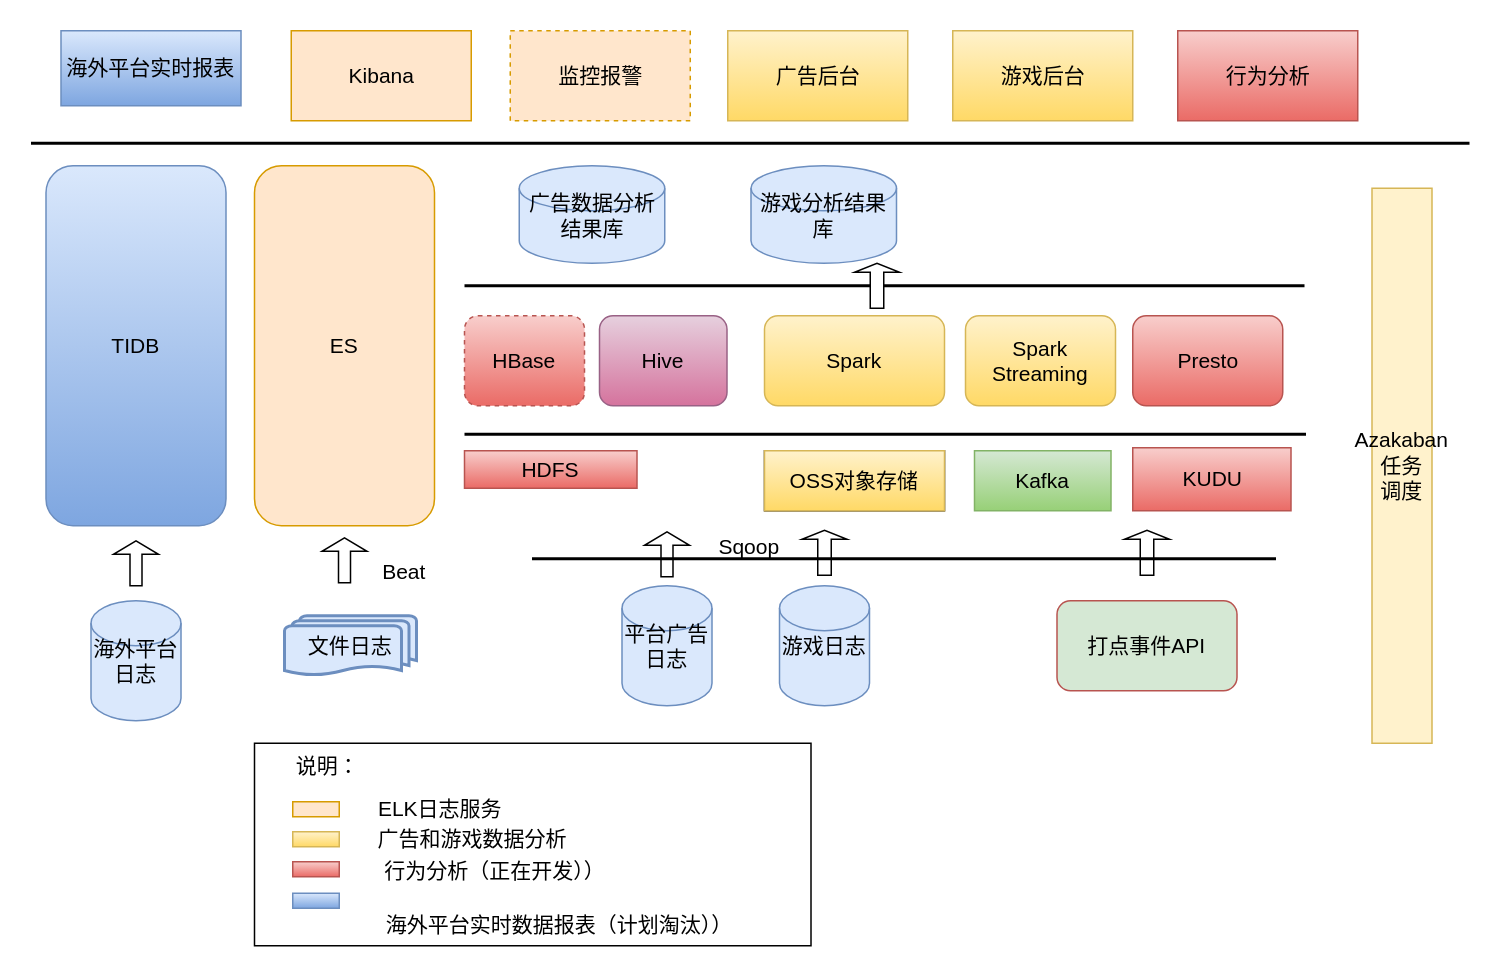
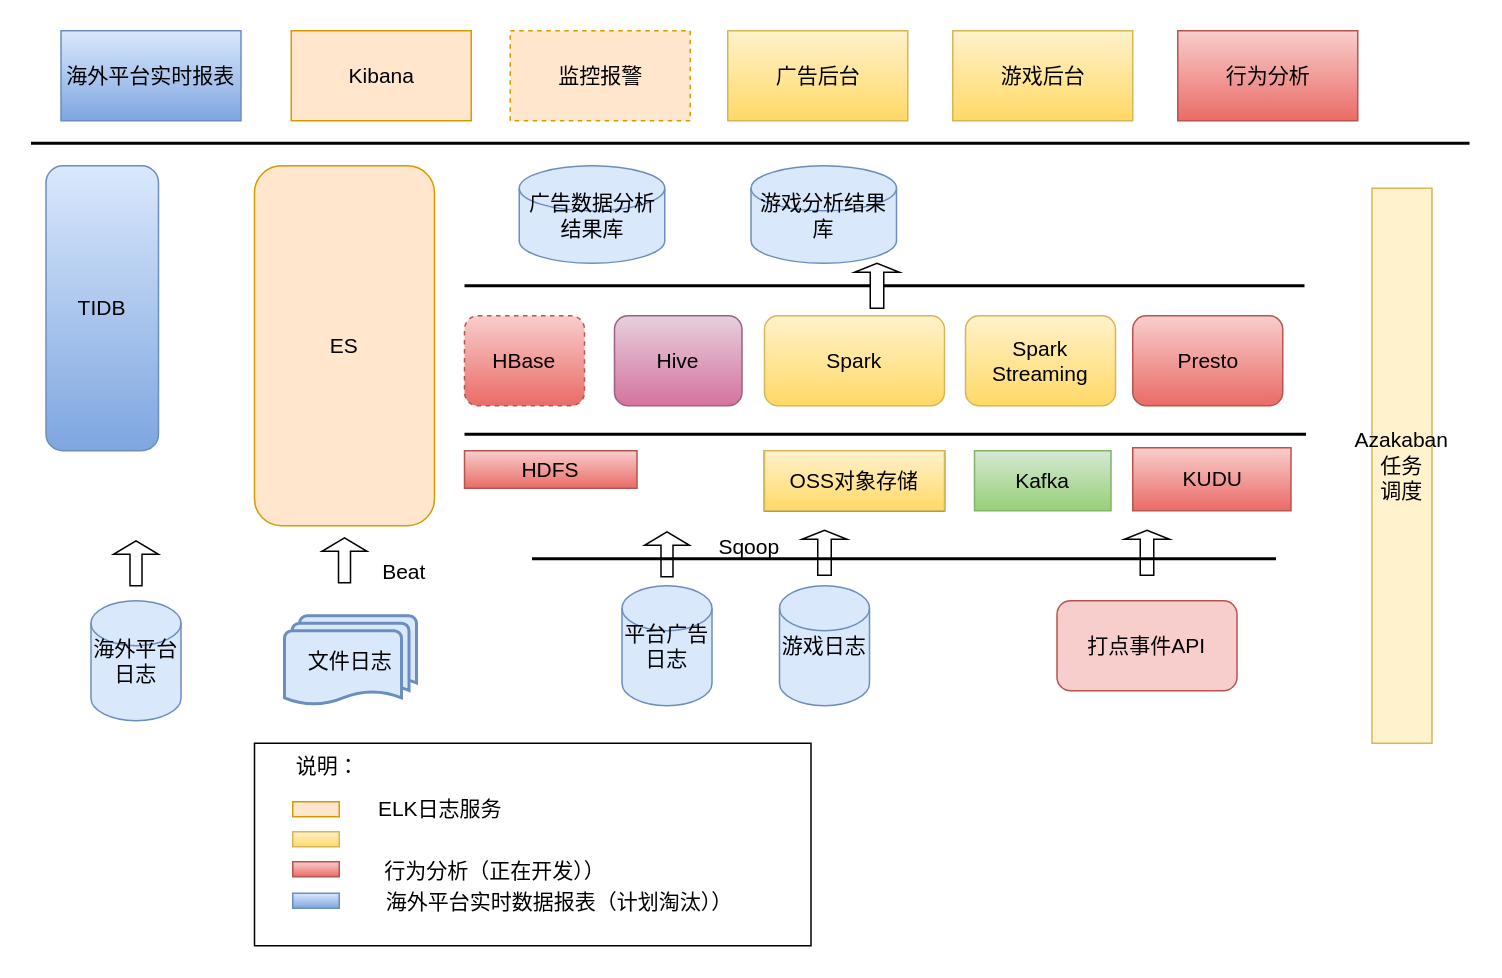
  <mxCell id="0" />
  <mxCell id="1" parent="0" />
  <mxCell id="2" value="" style="rounded=0;whiteSpace=wrap;html=1;fontSize=14;" vertex="1" parent="1"><mxGeometry x="169" y="495" width="371" height="135" as="geometry" /></mxCell>
  <mxCell id="3" value="HDFS" style="rounded=0;whiteSpace=wrap;html=1;fontSize=14;gradientColor=#ea6b66;fillColor=#f8cecc;strokeColor=#b85450;" vertex="1" parent="1"><mxGeometry x="309" y="300" width="115" height="25" as="geometry" /></mxCell>
- <mxCell id="4" value="Hive" style="rounded=1;whiteSpace=wrap;html=1;fontSize=14;gradientColor=#d5739d;fillColor=#e6d0de;strokeColor=#996185;" vertex="1" parent="1"><mxGeometry x="399" y="210" width="85" height="60" as="geometry" /></mxCell>
+ <mxCell id="4" value="Hive" style="rounded=1;whiteSpace=wrap;html=1;fontSize=14;gradientColor=#d5739d;fillColor=#e6d0de;strokeColor=#996185;" vertex="1" parent="1"><mxGeometry x="409" y="210" width="85" height="60" as="geometry" /></mxCell>
  <mxCell id="5" value="Kafka" style="rounded=0;whiteSpace=wrap;html=1;fontSize=14;fillColor=#d5e8d4;strokeColor=#82b366;gradientColor=#97d077;" vertex="1" parent="1"><mxGeometry x="649" y="300" width="91" height="40" as="geometry" /></mxCell>
  <mxCell id="6" value="Spark Streaming" style="rounded=1;whiteSpace=wrap;html=1;fontSize=14;gradientColor=#ffd966;fillColor=#fff2cc;strokeColor=#d6b656;" vertex="1" parent="1"><mxGeometry x="643" y="210" width="100" height="60" as="geometry" /></mxCell>
  <mxCell id="7" value="平台广告日志" style="shape=cylinder2;whiteSpace=wrap;html=1;boundedLbl=1;backgroundOutline=1;size=15;fontSize=14;fillColor=#dae8fc;strokeColor=#6c8ebf;" vertex="1" parent="1"><mxGeometry x="414" y="390" width="60" height="80" as="geometry" /></mxCell>
  <mxCell id="8" value="游戏日志" style="shape=cylinder2;whiteSpace=wrap;html=1;boundedLbl=1;backgroundOutline=1;size=15;fontSize=14;fillColor=#dae8fc;strokeColor=#6c8ebf;" vertex="1" parent="1"><mxGeometry x="519" y="390" width="60" height="80" as="geometry" /></mxCell>
  <mxCell id="9" value="" style="shape=singleArrow;direction=north;whiteSpace=wrap;html=1;arrowWidth=0.267;arrowSize=0.3;fontSize=14;" vertex="1" parent="1"><mxGeometry x="429" y="354" width="30" height="30" as="geometry" /></mxCell>
  <mxCell id="10" value="" style="shape=singleArrow;direction=north;whiteSpace=wrap;html=1;fontSize=14;" vertex="1" parent="1"><mxGeometry x="534" y="353" width="30" height="30" as="geometry" /></mxCell>
  <mxCell id="11" value="Sqoop" style="text;html=1;strokeColor=none;fillColor=none;align=center;verticalAlign=middle;whiteSpace=wrap;rounded=0;fontSize=14;" vertex="1" parent="1"><mxGeometry x="479" y="354" width="40" height="20" as="geometry" /></mxCell>
  <mxCell id="12" value="" style="shape=singleArrow;direction=north;whiteSpace=wrap;html=1;fontSize=14;" vertex="1" parent="1"><mxGeometry x="749" y="353" width="30" height="30" as="geometry" /></mxCell>
- <mxCell id="13" value="打点事件API" style="rounded=1;whiteSpace=wrap;html=1;fontSize=14;fillColor=#d5e8d4;strokeColor=#b85450;" vertex="1" parent="1"><mxGeometry x="704" y="400" width="120" height="60" as="geometry" /></mxCell>
+ <mxCell id="13" value="打点事件API" style="rounded=1;whiteSpace=wrap;html=1;fontSize=14;fillColor=#f8cecc;strokeColor=#b85450;" vertex="1" parent="1"><mxGeometry x="704" y="400" width="120" height="60" as="geometry" /></mxCell>
  <mxCell id="14" value="Azakaban&lt;br style=&quot;font-size: 14px;&quot;&gt;任务&lt;br style=&quot;font-size: 14px;&quot;&gt;调度" style="rounded=0;whiteSpace=wrap;html=1;fontSize=14;fillColor=#fff2cc;strokeColor=#d6b656;" vertex="1" parent="1"><mxGeometry x="914" y="125" width="40" height="370" as="geometry" /></mxCell>
  <mxCell id="15" value="OSS对象存储" style="rounded=0;whiteSpace=wrap;html=1;fontSize=14;" vertex="1" parent="1"><mxGeometry x="509" y="300" width="120" height="40" as="geometry" /></mxCell>
  <mxCell id="16" value="" style="line;strokeWidth=2;html=1;fontSize=14;" vertex="1" parent="1"><mxGeometry x="309" y="185" width="560" height="10" as="geometry" /></mxCell>
  <mxCell id="17" value="" style="shape=singleArrow;direction=north;whiteSpace=wrap;html=1;fontSize=14;" vertex="1" parent="1"><mxGeometry x="569" y="175" width="30" height="30" as="geometry" /></mxCell>
  <mxCell id="18" value="" style="line;strokeWidth=2;html=1;fontSize=14;" vertex="1" parent="1"><mxGeometry x="354" y="367" width="496" height="10" as="geometry" /></mxCell>
  <mxCell id="19" value="HBase" style="rounded=1;whiteSpace=wrap;html=1;fontSize=14;gradientColor=#ea6b66;fillColor=#f8cecc;strokeColor=#b85450;dashed=1;" vertex="1" parent="1"><mxGeometry x="309" y="210" width="80" height="60" as="geometry" /></mxCell>
  <mxCell id="20" value="KUDU" style="rounded=0;whiteSpace=wrap;html=1;fontSize=14;gradientColor=#ea6b66;fillColor=#f8cecc;strokeColor=#b85450;" vertex="1" parent="1"><mxGeometry x="754.5" y="298" width="105.5" height="42" as="geometry" /></mxCell>
  <mxCell id="21" value="Presto" style="rounded=1;whiteSpace=wrap;html=1;fontSize=14;fillColor=#f8cecc;strokeColor=#b85450;gradientColor=#ea6b66;" vertex="1" parent="1"><mxGeometry x="754.5" y="210" width="100" height="60" as="geometry" /></mxCell>
  <mxCell id="22" value="广告数据分析结果库" style="shape=cylinder2;whiteSpace=wrap;html=1;boundedLbl=1;backgroundOutline=1;size=15;fontSize=14;fillColor=#dae8fc;strokeColor=#6c8ebf;" vertex="1" parent="1"><mxGeometry x="345.5" y="110" width="97" height="65" as="geometry" /></mxCell>
  <mxCell id="23" value="" style="line;strokeWidth=2;html=1;fontSize=14;" vertex="1" parent="1"><mxGeometry x="20" y="90" width="959" height="10" as="geometry" /></mxCell>
  <mxCell id="24" value="广告后台" style="rounded=0;whiteSpace=wrap;html=1;fontSize=14;gradientColor=#ffd966;fillColor=#fff2cc;strokeColor=#d6b656;" vertex="1" parent="1"><mxGeometry x="484.5" y="20" width="120" height="60" as="geometry" /></mxCell>
  <mxCell id="25" value="游戏后台" style="rounded=0;whiteSpace=wrap;html=1;fontSize=14;gradientColor=#ffd966;fillColor=#fff2cc;strokeColor=#d6b656;" vertex="1" parent="1"><mxGeometry x="634.5" y="20" width="120" height="60" as="geometry" /></mxCell>
  <mxCell id="26" value="行为分析" style="rounded=0;whiteSpace=wrap;html=1;fontSize=14;gradientColor=#ea6b66;fillColor=#f8cecc;strokeColor=#b85450;" vertex="1" parent="1"><mxGeometry x="784.5" y="20" width="120" height="60" as="geometry" /></mxCell>
  <mxCell id="27" value="ES" style="rounded=1;whiteSpace=wrap;html=1;fontSize=14;fillColor=#ffe6cc;strokeColor=#d79b00;" vertex="1" parent="1"><mxGeometry x="169" y="110" width="120" height="240" as="geometry" /></mxCell>
- <mxCell id="28" value="文件日志" style="strokeWidth=2;html=1;shape=mxgraph.flowchart.multi-document;whiteSpace=wrap;fontSize=14;fillColor=#dae8fc;strokeColor=#6c8ebf;" vertex="1" parent="1"><mxGeometry x="189" y="410" width="88" height="40" as="geometry" /></mxCell>
+ <mxCell id="28" value="文件日志" style="strokeWidth=2;html=1;shape=mxgraph.flowchart.multi-document;whiteSpace=wrap;fontSize=14;fillColor=#dae8fc;strokeColor=#6c8ebf;" vertex="1" parent="1"><mxGeometry x="189" y="410" width="88" height="60" as="geometry" /></mxCell>
  <mxCell id="29" value="" style="shape=singleArrow;direction=north;whiteSpace=wrap;html=1;arrowWidth=0.267;arrowSize=0.3;fontSize=14;" vertex="1" parent="1"><mxGeometry x="214" y="358" width="30" height="30" as="geometry" /></mxCell>
  <mxCell id="30" value="Beat" style="text;html=1;strokeColor=none;fillColor=none;align=center;verticalAlign=middle;whiteSpace=wrap;rounded=0;fontSize=14;" vertex="1" parent="1"><mxGeometry x="249" y="371" width="40" height="20" as="geometry" /></mxCell>
  <mxCell id="31" value="Kibana" style="rounded=0;whiteSpace=wrap;html=1;fontSize=14;fillColor=#ffe6cc;strokeColor=#d79b00;" vertex="1" parent="1"><mxGeometry x="193.5" y="20" width="120" height="60" as="geometry" /></mxCell>
  <mxCell id="32" value="监控报警" style="rounded=0;whiteSpace=wrap;html=1;fontSize=14;fillColor=#ffe6cc;strokeColor=#d79b00;dashed=1;" vertex="1" parent="1"><mxGeometry x="339.5" y="20" width="120" height="60" as="geometry" /></mxCell>
  <mxCell id="33" value="OSS对象存储" style="rounded=0;whiteSpace=wrap;html=1;fontSize=14;gradientColor=#ffd966;fillColor=#fff2cc;strokeColor=#d6b656;" vertex="1" parent="1"><mxGeometry x="509" y="300" width="120" height="40" as="geometry" /></mxCell>
  <mxCell id="34" value="Spark" style="rounded=1;whiteSpace=wrap;html=1;fontSize=14;gradientColor=#ffd966;fillColor=#fff2cc;strokeColor=#d6b656;" vertex="1" parent="1"><mxGeometry x="509" y="210" width="120" height="60" as="geometry" /></mxCell>
  <mxCell id="35" value="" style="rounded=0;whiteSpace=wrap;html=1;fontSize=14;fillColor=#ffe6cc;strokeColor=#d79b00;" vertex="1" parent="1"><mxGeometry x="194.5" y="534" width="31" height="10" as="geometry" /></mxCell>
  <mxCell id="36" value="ELK日志服务" style="text;html=1;strokeColor=none;fillColor=none;align=center;verticalAlign=middle;whiteSpace=wrap;rounded=0;fontSize=14;" vertex="1" parent="1"><mxGeometry x="239.5" y="529" width="106" height="20" as="geometry" /></mxCell>
  <mxCell id="37" value="说明：" style="text;html=1;strokeColor=none;fillColor=none;align=center;verticalAlign=middle;whiteSpace=wrap;rounded=0;fontSize=14;" vertex="1" parent="1"><mxGeometry x="186" y="500" width="64" height="20" as="geometry" /></mxCell>
  <mxCell id="38" value="" style="rounded=0;whiteSpace=wrap;html=1;fontSize=14;fillColor=#fff2cc;strokeColor=#d6b656;gradientColor=#ffd966;" vertex="1" parent="1"><mxGeometry x="194.5" y="554" width="31" height="10" as="geometry" /></mxCell>
- <mxCell id="39" value="广告和游戏数据分析" style="text;html=1;strokeColor=none;fillColor=none;align=center;verticalAlign=middle;whiteSpace=wrap;rounded=0;fontSize=14;" vertex="1" parent="1"><mxGeometry x="243.5" y="549" width="140.5" height="20" as="geometry" /></mxCell>
  <mxCell id="40" value="" style="rounded=0;whiteSpace=wrap;html=1;fontSize=14;fillColor=#f8cecc;strokeColor=#b85450;gradientColor=#ea6b66;" vertex="1" parent="1"><mxGeometry x="194.5" y="574" width="31" height="10" as="geometry" /></mxCell>
  <mxCell id="41" value="行为分析（正在开发））" style="text;html=1;strokeColor=none;fillColor=none;align=center;verticalAlign=middle;whiteSpace=wrap;rounded=0;fontSize=14;" vertex="1" parent="1"><mxGeometry x="243.5" y="569" width="170.5" height="21" as="geometry" /></mxCell>
  <mxCell id="42" value="" style="line;strokeWidth=2;html=1;rounded=0;fontSize=14;" vertex="1" parent="1"><mxGeometry x="309" y="284" width="561" height="10" as="geometry" /></mxCell>
  <mxCell id="43" value="游戏分析结果库" style="shape=cylinder2;whiteSpace=wrap;html=1;boundedLbl=1;backgroundOutline=1;size=15;fontSize=14;fillColor=#dae8fc;strokeColor=#6c8ebf;" vertex="1" parent="1"><mxGeometry x="500" y="110" width="97" height="65" as="geometry" /></mxCell>
- <mxCell id="44" value="TIDB" style="rounded=1;whiteSpace=wrap;html=1;fontSize=14;gradientColor=#7ea6e0;fillColor=#dae8fc;strokeColor=#6c8ebf;" vertex="1" parent="1"><mxGeometry x="30" y="110" width="120" height="240" as="geometry" /></mxCell>
+ <mxCell id="44" value="TIDB" style="rounded=1;whiteSpace=wrap;html=1;fontSize=14;gradientColor=#7ea6e0;fillColor=#dae8fc;strokeColor=#6c8ebf;" vertex="1" parent="1"><mxGeometry x="30" y="110" width="75" height="190" as="geometry" /></mxCell>
  <mxCell id="45" value="海外平台日志" style="shape=cylinder2;whiteSpace=wrap;html=1;boundedLbl=1;backgroundOutline=1;size=15;rounded=1;fontSize=14;fillColor=#dae8fc;strokeColor=#6c8ebf;" vertex="1" parent="1"><mxGeometry x="60" y="400" width="60" height="80" as="geometry" /></mxCell>
  <mxCell id="46" value="" style="shape=singleArrow;direction=north;whiteSpace=wrap;html=1;arrowWidth=0.267;arrowSize=0.3;fontSize=14;" vertex="1" parent="1"><mxGeometry x="75" y="360" width="30" height="30" as="geometry" /></mxCell>
- <mxCell id="47" value="海外平台实时报表" style="rounded=0;whiteSpace=wrap;html=1;fontSize=14;gradientColor=#7ea6e0;fillColor=#dae8fc;strokeColor=#6c8ebf;" vertex="1" parent="1"><mxGeometry x="40" y="20" width="120" height="50" as="geometry" /></mxCell>
+ <mxCell id="47" value="海外平台实时报表" style="rounded=0;whiteSpace=wrap;html=1;fontSize=14;gradientColor=#7ea6e0;fillColor=#dae8fc;strokeColor=#6c8ebf;" vertex="1" parent="1"><mxGeometry x="40" y="20" width="120" height="60" as="geometry" /></mxCell>
  <mxCell id="48" value="" style="rounded=0;whiteSpace=wrap;html=1;fontSize=14;fillColor=#dae8fc;strokeColor=#6c8ebf;gradientColor=#7ea6e0;" vertex="1" parent="1"><mxGeometry x="194.5" y="595" width="31" height="10" as="geometry" /></mxCell>
- <mxCell id="49" value="海外平台实时数据报表（计划淘汰））" style="text;html=1;strokeColor=none;fillColor=none;align=center;verticalAlign=middle;whiteSpace=wrap;rounded=0;fontSize=14;" vertex="1" parent="1"><mxGeometry x="243.5" y="605" width="256.5" height="21" as="geometry" /></mxCell>
+ <mxCell id="49" value="海外平台实时数据报表（计划淘汰））" style="text;html=1;strokeColor=none;fillColor=none;align=center;verticalAlign=middle;whiteSpace=wrap;rounded=0;fontSize=14;" vertex="1" parent="1"><mxGeometry x="243.5" y="590" width="256.5" height="21" as="geometry" /></mxCell>
